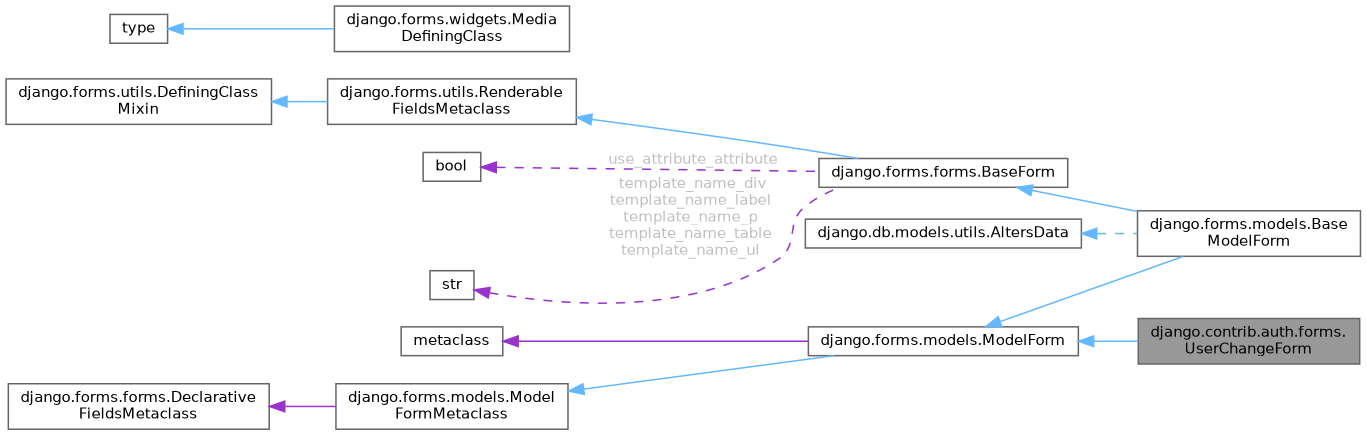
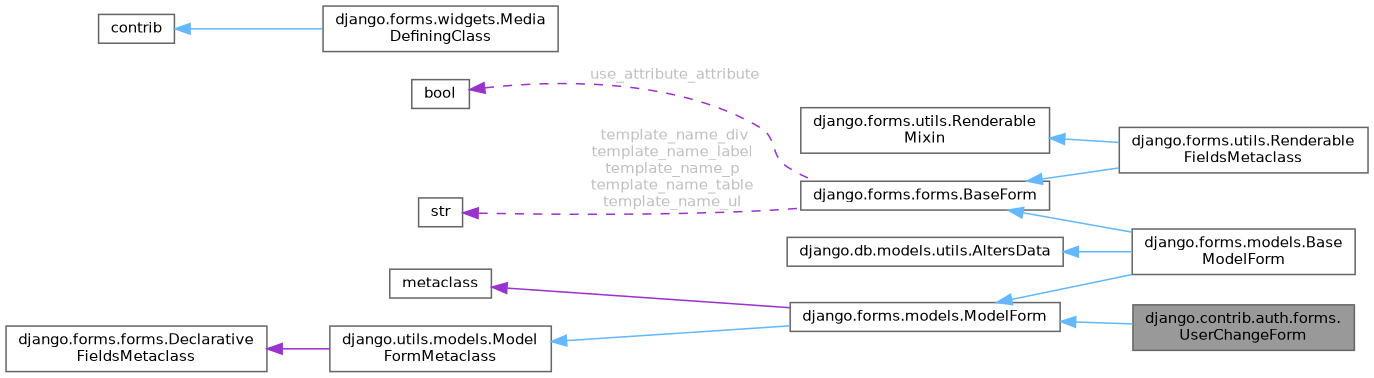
  digraph {
    rankdir=LR
    node [color=gray40 fillcolor=white fontname=Helvetica fontsize=10 shape=box style=filled]
    edge [color=steelblue1 dir=back fontname=Helvetica fontsize=10 labelfontname=Helvetica labelfontsize=10 style=solid]
    n1 [fillcolor=grey60 fontcolor=black height=0.2 label="django.contrib.auth.forms.\lUserChangeForm" width=0.4]
    n2 [height=0.2 label="django.forms.models.ModelForm" width=0.4]
    n3 [height=0.2 label="django.forms.models.Base\lModelForm" width=0.4]
    n4 [height=0.2 label="django.forms.forms.BaseForm" width=0.4]
    n5 [height=0.2 label="django.forms.utils.Renderable\lFieldsMetaclass" width=0.4]
-   n6 [height=0.2 label="django.forms.utils.DefiningClass\lMixin" width=0.4]
+   n6 [height=0.2 label="django.forms.utils.Renderable\lMixin" width=0.4]
    n7 [height=0.2 label=bool width=0.4]
    n8 [height=0.2 label=str width=0.4]
    n9 [height=0.2 label="django.db.models.utils.AltersData" width=0.4]
    n10 [height=0.2 label=metaclass width=0.4]
-   n11 [height=0.2 label="django.forms.models.Model\lFormMetaclass" width=0.4]
+   n11 [height=0.2 label="django.utils.models.Model\lFormMetaclass" width=0.4]
    n12 [height=0.2 label="django.forms.forms.Declarative\lFieldsMetaclass" width=0.4]
    n13 [height=0.2 label="django.forms.widgets.Media\lDefiningClass" width=0.4]
-   n14 [height=0.2 label=type width=0.4]
+   n14 [height=0.2 label=contrib width=0.4]
    n2 -> n1
    n2 -> n3
    n4 -> n3
-   n5 -> n4
+   n4 -> n5
    n6 -> n5
    n7 -> n4 [color=darkorchid3 fontcolor=grey label=" use_attribute_attribute" style=dashed]
    n8 -> n4 [color=darkorchid3 fontcolor=grey label=" template_name_div\ntemplate_name_label\ntemplate_name_p\ntemplate_name_table\ntemplate_name_ul" style=dashed]
-   n9 -> n3 [style=dashed]
+   n9 -> n3
    n10 -> n2 [color=darkorchid3]
    n11 -> n2
    n12 -> n11 [color=darkorchid3]
    n14 -> n13
  }
